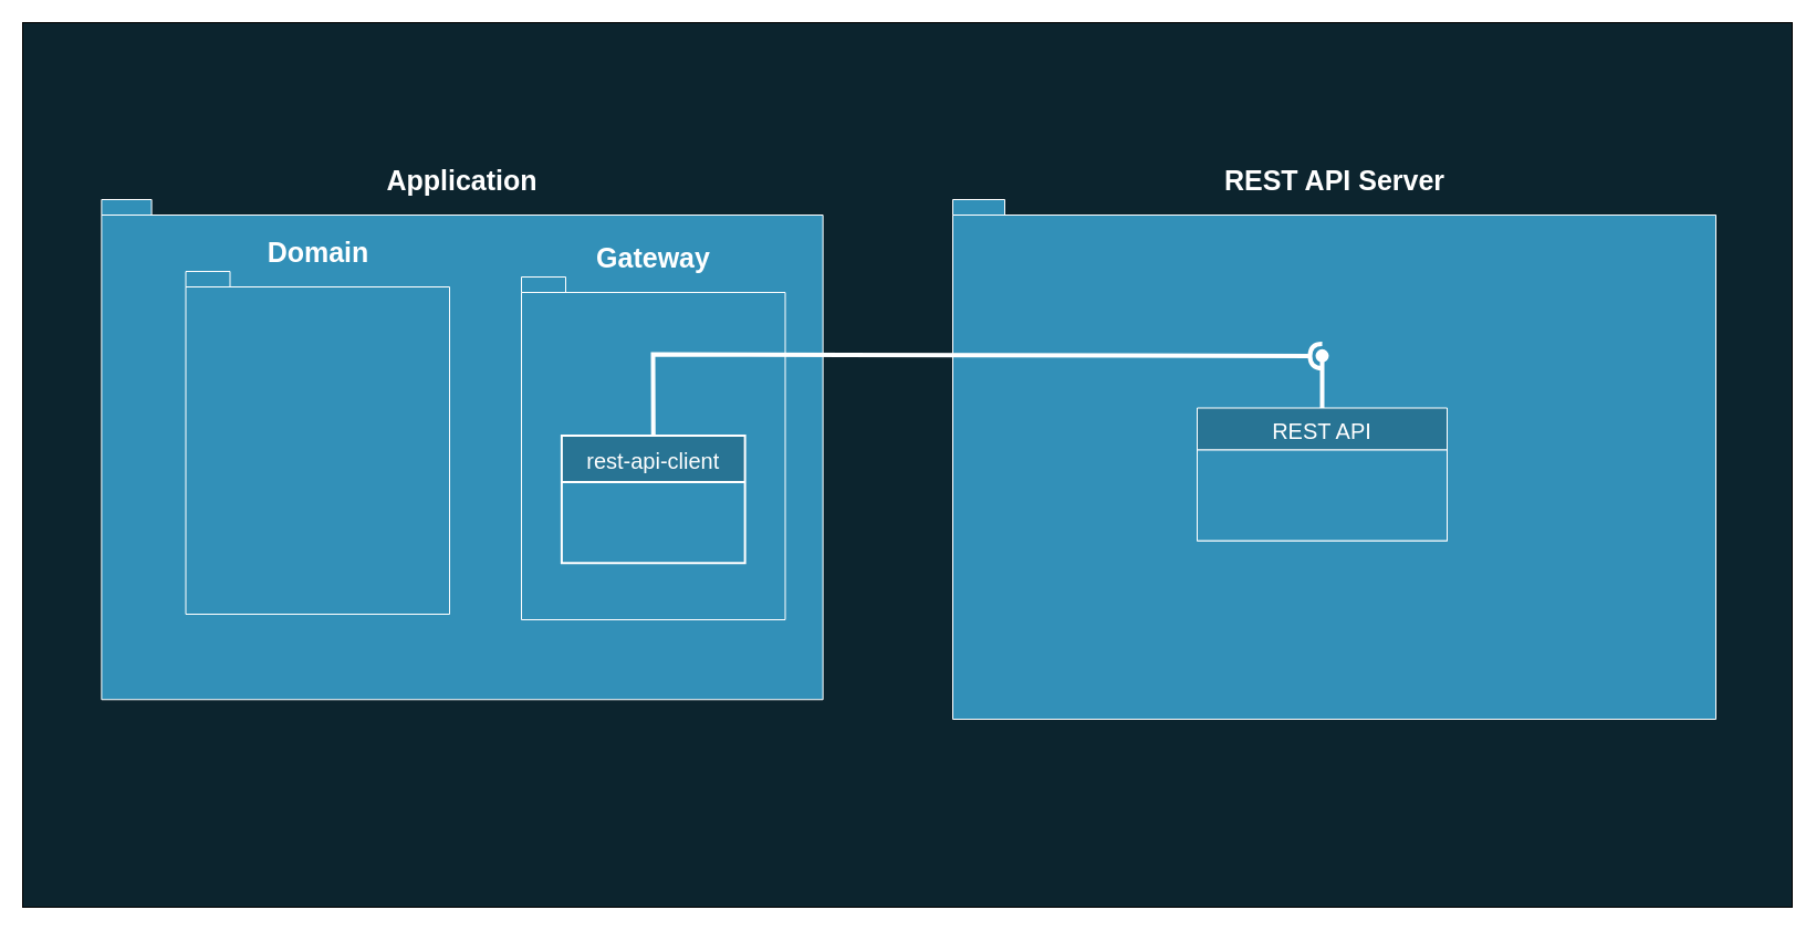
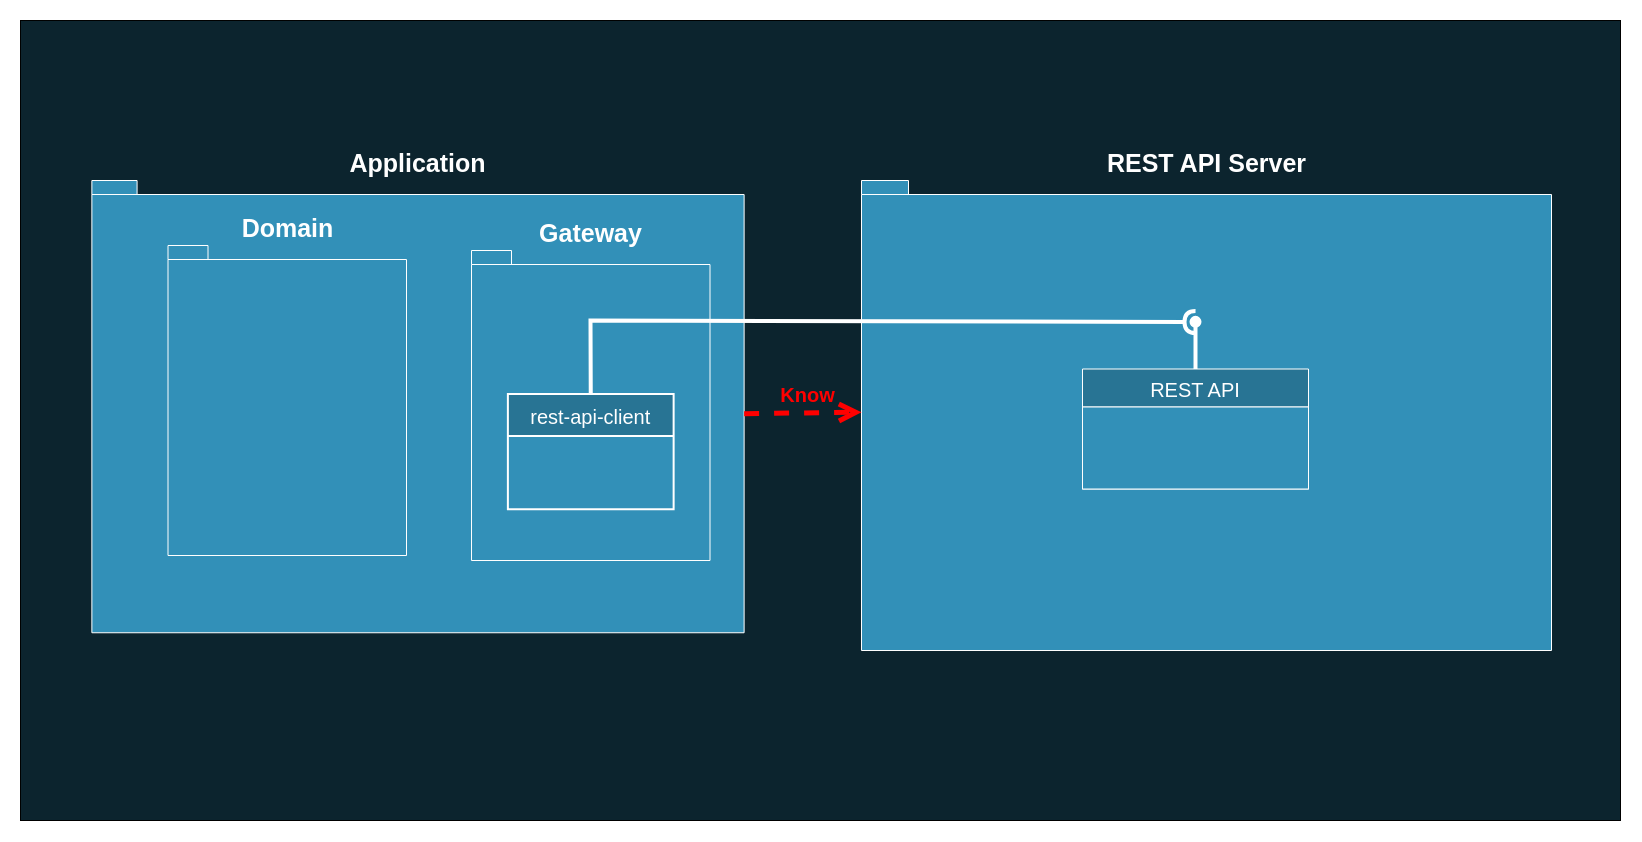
  <mxCell id="0" />
  <mxCell id="1" parent="0" />
  <mxCell id="2" value="" style="rounded=0;whiteSpace=wrap;html=1;fillColor=#0C242E;fontSize=30;fontColor=#FFFFFF;strokeColor=#000000;" parent="1" vertex="1"><mxGeometry x="20" y="20" width="1600" height="800" as="geometry" /></mxCell>
  <mxCell id="3" value="&lt;font color=&quot;#ffffff&quot;&gt;&lt;span style=&quot;font-size: 25px&quot;&gt;Application&lt;br&gt;&lt;/span&gt;&lt;/font&gt;" style="shape=folder;fontStyle=1;spacingTop=10;tabWidth=40;tabHeight=14;tabPosition=left;html=1;fillColor=#3290B8;labelPosition=center;verticalLabelPosition=top;align=center;verticalAlign=bottom;strokeColor=#FFFFFF;" vertex="1" parent="1"><mxGeometry x="91.37" y="180" width="652.25" height="452.25" as="geometry" /></mxCell>
  <mxCell id="4" value="&lt;font style=&quot;font-size: 25px&quot; color=&quot;#ffffff&quot;&gt;REST API Server&lt;/font&gt;" style="shape=folder;fontStyle=1;spacingTop=10;tabWidth=40;tabHeight=14;tabPosition=left;html=1;fillColor=#3290B8;labelPosition=center;verticalLabelPosition=top;align=center;verticalAlign=bottom;strokeColor=#FFFFFF;" parent="1" vertex="1"><mxGeometry x="861" y="180" width="690" height="470" as="geometry" /></mxCell>
  <mxCell id="5" value="&lt;font color=&quot;#ffffff&quot;&gt;&lt;span style=&quot;font-size: 25px&quot;&gt;Domain&lt;br&gt;&lt;/span&gt;&lt;/font&gt;" style="shape=folder;fontStyle=1;spacingTop=10;tabWidth=40;tabHeight=14;tabPosition=left;html=1;fillColor=#3290B8;labelPosition=center;verticalLabelPosition=top;align=center;verticalAlign=bottom;strokeColor=#FFFFFF;" parent="1" vertex="1"><mxGeometry x="167.5" y="245" width="238.5" height="310" as="geometry" /></mxCell>
  <mxCell id="6" value="" style="rounded=0;orthogonalLoop=1;jettySize=auto;html=1;endArrow=none;endFill=0;exitX=0.189;exitY=0.203;exitDx=0;exitDy=0;strokeColor=#FFFFFF;fontColor=#FFFFFF;exitPerimeter=0;" parent="1" edge="1"><mxGeometry relative="1" as="geometry"><mxPoint x="929.39" y="424.28" as="sourcePoint" /><mxPoint x="928.964" y="423.714" as="targetPoint" /></mxGeometry></mxCell>
  <mxCell id="7" value="" style="rounded=0;orthogonalLoop=1;jettySize=auto;html=1;endArrow=none;endFill=0;labelBackgroundColor=none;strokeColor=#FFFFFF;strokeWidth=4;fontSize=20;fontColor=#FFFFFF;exitX=0.5;exitY=0;exitDx=0;exitDy=0;" parent="1" source="10" target="8" edge="1"><mxGeometry relative="1" as="geometry"><mxPoint x="786" y="438.5" as="sourcePoint" /></mxGeometry></mxCell>
  <mxCell id="8" value="" style="ellipse;whiteSpace=wrap;html=1;fontFamily=Helvetica;fontSize=12;fontColor=#000000;align=center;strokeColor=#FFFFFF;fillColor=#ffffff;points=[];aspect=fixed;resizable=0;strokeWidth=2;perimeterSpacing=0;" parent="1" vertex="1"><mxGeometry x="1190" y="316.37" width="10" height="10" as="geometry" /></mxCell>
+ <mxCell id="9" value="Know" style="endArrow=open;endSize=12;dashed=1;html=1;labelBackgroundColor=none;strokeColor=#FF0000;strokeWidth=5;fontSize=20;fontColor=#FF0000;exitX=0;exitY=0;exitDx=652.25;exitDy=233.125;exitPerimeter=0;fontStyle=1;entryX=0;entryY=0.493;entryDx=0;entryDy=0;entryPerimeter=0;" parent="1" source="3" target="4" edge="1"><mxGeometry x="0.082" y="18" width="160" relative="1" as="geometry"><mxPoint x="27.5" y="1113.5" as="sourcePoint" /><mxPoint x="1077.5" y="420.5" as="targetPoint" /><Array as="points" /><mxPoint as="offset" /></mxGeometry></mxCell>
  <mxCell id="10" value="REST API" style="swimlane;fontStyle=0;childLayout=stackLayout;horizontal=1;startSize=38;fillColor=#287494;horizontalStack=0;resizeParent=1;resizeParentMax=0;resizeLast=0;collapsible=1;marginBottom=0;strokeColor=#FFFFFF;fontColor=#FFFFFF;fontSize=20;" parent="1" vertex="1"><mxGeometry x="1082" y="368.5" width="226" height="120" as="geometry" /></mxCell>
  <mxCell id="11" value="" style="text;html=1;strokeColor=#FFFFFF;fillColor=#3290B8;align=center;verticalAlign=middle;whiteSpace=wrap;rounded=0;fontSize=20;fontColor=#333333;" parent="10" vertex="1"><mxGeometry y="38" width="226" height="82" as="geometry" /></mxCell>
  <mxCell id="12" value="&lt;font color=&quot;#ffffff&quot;&gt;&lt;span style=&quot;font-size: 25px&quot;&gt;Gateway&lt;br&gt;&lt;/span&gt;&lt;/font&gt;" style="shape=folder;fontStyle=1;spacingTop=10;tabWidth=40;tabHeight=14;tabPosition=left;html=1;fillColor=#3290B8;labelPosition=center;verticalLabelPosition=top;align=center;verticalAlign=bottom;strokeColor=#FFFFFF;" vertex="1" parent="1"><mxGeometry x="471" y="250" width="238.5" height="310" as="geometry" /></mxCell>
  <mxCell id="13" value="" style="rounded=0;orthogonalLoop=1;jettySize=auto;html=1;endArrow=halfCircle;endFill=0;endSize=6;strokeWidth=4;labelBackgroundColor=none;fontSize=20;fontColor=#FFFFFF;strokeColor=#FFFFFF;exitX=0.5;exitY=0;exitDx=0;exitDy=0;entryX=0.7;entryY=0.513;entryDx=0;entryDy=0;entryPerimeter=0;" parent="1" edge="1" source="14"><mxGeometry relative="1" as="geometry"><mxPoint x="415.5" y="354.25" as="sourcePoint" /><mxPoint x="1195" y="321.5" as="targetPoint" /><Array as="points"><mxPoint x="590" y="320" /></Array></mxGeometry></mxCell>
  <mxCell id="14" value="rest-api-client" style="swimlane;fontStyle=0;childLayout=stackLayout;horizontal=1;startSize=42;fillColor=#287494;horizontalStack=0;resizeParent=1;resizeParentMax=0;resizeLast=0;collapsible=1;marginBottom=0;fontColor=#FFFFFF;fontSize=20;strokeWidth=2;strokeColor=#FFFFFF;" parent="1" vertex="1"><mxGeometry x="507.38" y="393.5" width="165.75" height="115.25" as="geometry"><mxRectangle x="-1651.5" y="-124.12" width="160" height="42" as="alternateBounds" /></mxGeometry></mxCell>
